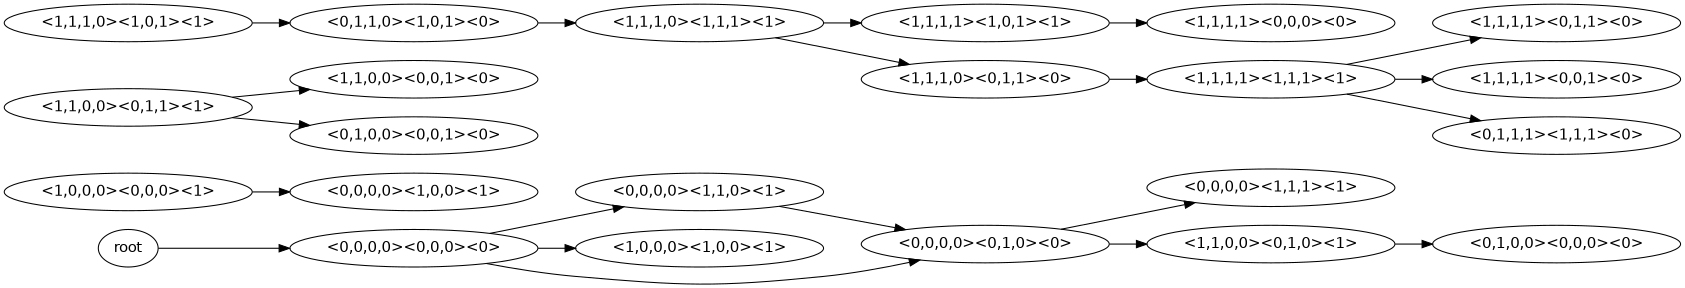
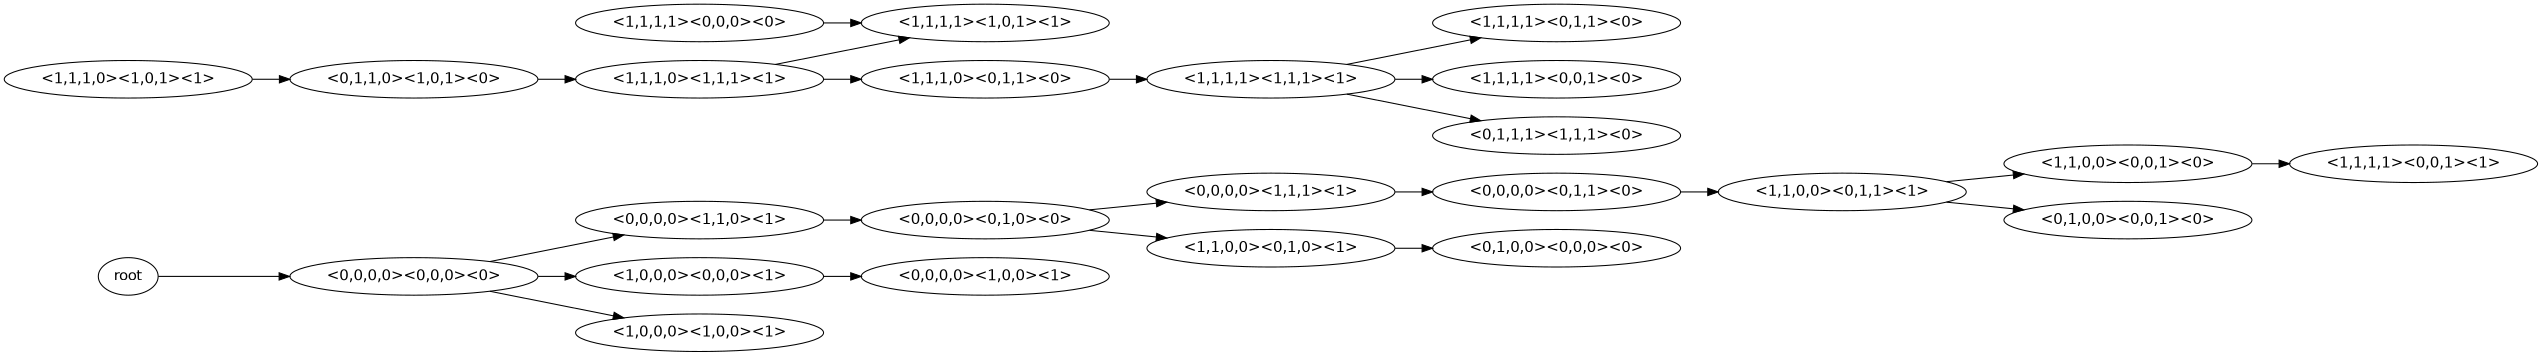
  digraph {
    fontname="DejaVu Sans"
    rankdir=LR
    node [fontname="DejaVu Sans"]
    edge [fontname="DejaVu Sans"]
    root
    "<0,0,0,0><0,0,0><0>"
    "<0,0,0,0><1,1,0><1>"
    "<1,0,0,0><0,0,0><1>"
    "<1,0,0,0><1,0,0><1>"
    "<0,0,0,0><0,1,0><0>"
    "<0,0,0,0><1,0,0><1>"
    "<0,0,0,0><1,1,1><1>"
    "<1,1,0,0><0,1,0><1>"
+   "<0,0,0,0><0,1,1><0>"
    "<0,1,0,0><0,0,0><0>"
    "<1,1,0,0><0,1,1><1>"
    "<1,1,0,0><0,0,1><0>"
    "<0,1,0,0><0,0,1><0>"
+   "<1,1,1,1><0,0,1><1>"
    "<1,1,1,0><1,0,1><1>"
    "<0,1,1,0><1,0,1><0>"
    "<1,1,1,0><1,1,1><1>"
    "<1,1,1,1><1,0,1><1>"
    "<1,1,1,0><0,1,1><0>"
    "<1,1,1,1><0,0,0><0>"
    "<1,1,1,1><1,1,1><1>"
    "<1,1,1,1><0,1,1><0>"
    "<1,1,1,1><0,0,1><0>"
    "<0,1,1,1><1,1,1><0>"
    root -> "<0,0,0,0><0,0,0><0>"
    "<0,0,0,0><0,0,0><0>" -> "<0,0,0,0><1,1,0><1>"
-   "<0,0,0,0><0,0,0><0>" -> "<0,0,0,0><0,1,0><0>"
+   "<0,0,0,0><0,0,0><0>" -> "<1,0,0,0><0,0,0><1>"
    "<0,0,0,0><0,0,0><0>" -> "<1,0,0,0><1,0,0><1>"
    "<0,0,0,0><1,1,0><1>" -> "<0,0,0,0><0,1,0><0>"
    "<1,0,0,0><0,0,0><1>" -> "<0,0,0,0><1,0,0><1>"
    "<0,0,0,0><0,1,0><0>" -> "<0,0,0,0><1,1,1><1>"
    "<0,0,0,0><0,1,0><0>" -> "<1,1,0,0><0,1,0><1>"
+   "<0,0,0,0><1,1,1><1>" -> "<0,0,0,0><0,1,1><0>"
    "<1,1,0,0><0,1,0><1>" -> "<0,1,0,0><0,0,0><0>"
+   "<0,0,0,0><0,1,1><0>" -> "<1,1,0,0><0,1,1><1>"
    "<1,1,0,0><0,1,1><1>" -> "<1,1,0,0><0,0,1><0>"
    "<1,1,0,0><0,1,1><1>" -> "<0,1,0,0><0,0,1><0>"
+   "<1,1,0,0><0,0,1><0>" -> "<1,1,1,1><0,0,1><1>"
    "<1,1,1,0><1,0,1><1>" -> "<0,1,1,0><1,0,1><0>"
    "<0,1,1,0><1,0,1><0>" -> "<1,1,1,0><1,1,1><1>"
    "<1,1,1,0><1,1,1><1>" -> "<1,1,1,1><1,0,1><1>"
    "<1,1,1,0><1,1,1><1>" -> "<1,1,1,0><0,1,1><0>"
-   "<1,1,1,1><1,0,1><1>" -> "<1,1,1,1><0,0,0><0>"
+   "<1,1,1,1><0,0,0><0>" -> "<1,1,1,1><1,0,1><1>"
    "<1,1,1,0><0,1,1><0>" -> "<1,1,1,1><1,1,1><1>"
    "<1,1,1,1><1,1,1><1>" -> "<1,1,1,1><0,1,1><0>"
    "<1,1,1,1><1,1,1><1>" -> "<1,1,1,1><0,0,1><0>"
    "<1,1,1,1><1,1,1><1>" -> "<0,1,1,1><1,1,1><0>"
  }
